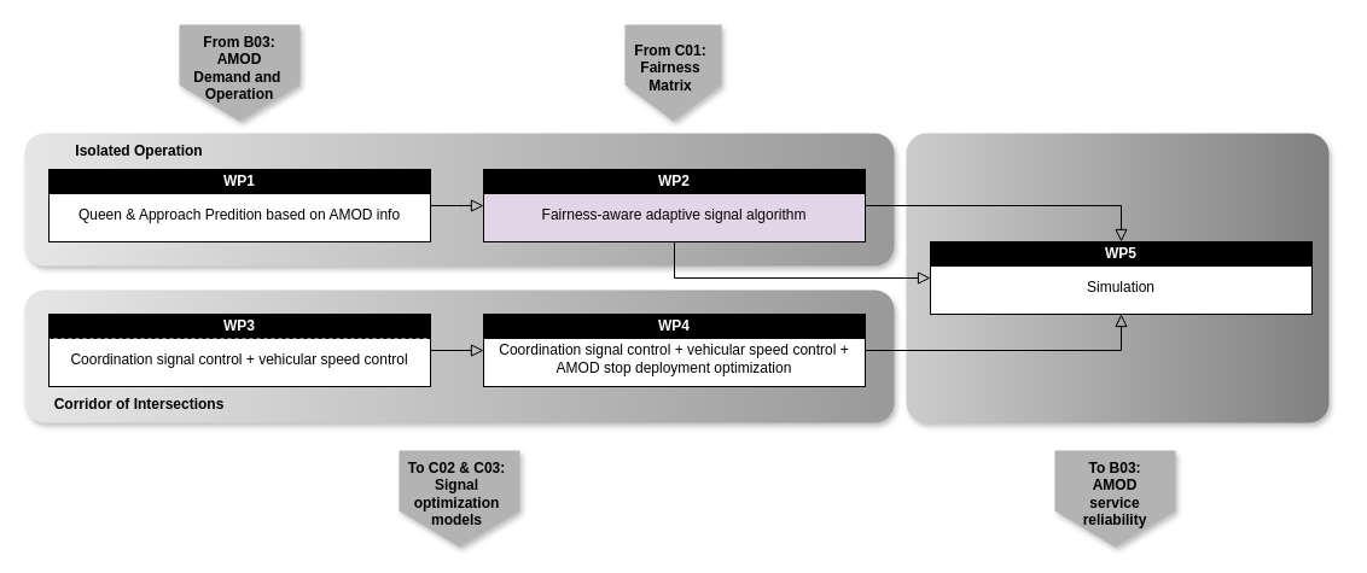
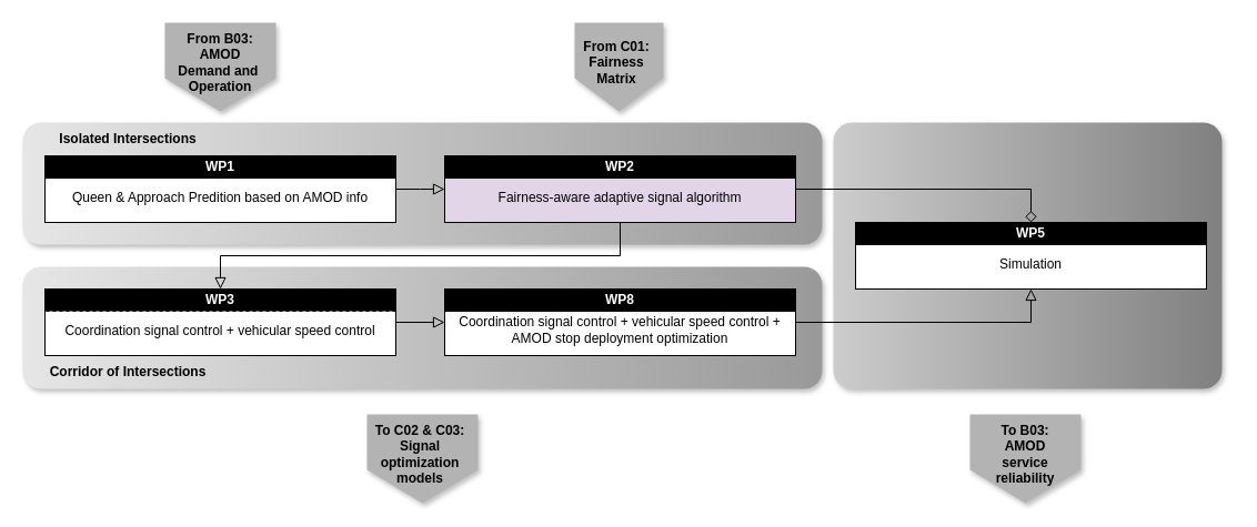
  <mxCell id="0" />
  <mxCell id="1" parent="0" />
  <mxCell id="2" value="" style="rounded=1;whiteSpace=wrap;html=1;fillStyle=hatch;fillColor=#CCCCCC;gradientColor=#808080;gradientDirection=east;strokeColor=none;arcSize=7;shadow=1;" vertex="1" parent="1"><mxGeometry x="750" y="110" width="350" height="240" as="geometry" /></mxCell>
  <mxCell id="3" value="" style="rounded=1;whiteSpace=wrap;html=1;fillStyle=hatch;fillColor=#E6E6E6;gradientColor=#999999;gradientDirection=east;strokeColor=none;shadow=1;" vertex="1" parent="1"><mxGeometry x="20" y="240" width="720" height="110" as="geometry" /></mxCell>
  <mxCell id="4" value="" style="rounded=1;whiteSpace=wrap;html=1;fillStyle=auto;fillColor=#E6E6E6;gradientColor=#999999;gradientDirection=east;dashed=1;strokeColor=none;shadow=1;" vertex="1" parent="1"><mxGeometry x="20" y="110" width="720" height="110" as="geometry" /></mxCell>
  <mxCell id="5" value="" style="group;dashed=1;rounded=0;" vertex="1" connectable="0" parent="1"><mxGeometry x="400" y="260" width="710" height="90" as="geometry" /></mxCell>
  <mxCell id="6" value="&lt;div&gt;&lt;/div&gt;&lt;div&gt;&lt;br&gt;&lt;/div&gt;&lt;div&gt;Coordination signal control + vehicular speed control + AMOD stop deployment optimization&lt;br&gt;&lt;/div&gt;" style="rounded=0;whiteSpace=wrap;html=1;" vertex="1" parent="5"><mxGeometry width="316" height="60" as="geometry" /></mxCell>
- <mxCell id="7" value="&lt;span style=&quot;font-family: Helvetica; font-size: 12px; font-style: normal; font-variant-ligatures: normal; font-variant-caps: normal; letter-spacing: normal; orphans: 2; text-indent: 0px; text-transform: none; widows: 2; word-spacing: 0px; -webkit-text-stroke-width: 0px; white-space: normal; text-decoration-thickness: initial; text-decoration-style: initial; text-decoration-color: initial; float: none; background-color: rgb(0, 0, 0); display: inline !important;&quot;&gt;&lt;font style=&quot;&quot; color=&quot;#ffffff&quot;&gt;&lt;b&gt;WP4&lt;/b&gt;&lt;/font&gt;&lt;/span&gt;" style="rounded=0;whiteSpace=wrap;html=1;align=center;verticalAlign=middle;fillColor=#000000;" vertex="1" parent="5"><mxGeometry width="316" height="20" as="geometry" /></mxCell>
+ <mxCell id="7" value="&lt;span style=&quot;font-family: Helvetica; font-size: 12px; font-style: normal; font-variant-ligatures: normal; font-variant-caps: normal; letter-spacing: normal; orphans: 2; text-indent: 0px; text-transform: none; widows: 2; word-spacing: 0px; -webkit-text-stroke-width: 0px; white-space: normal; text-decoration-thickness: initial; text-decoration-style: initial; text-decoration-color: initial; float: none; background-color: rgb(0, 0, 0); display: inline !important;&quot;&gt;&lt;font style=&quot;&quot; color=&quot;#ffffff&quot;&gt;&lt;b&gt;WP8&lt;/b&gt;&lt;/font&gt;&lt;/span&gt;" style="rounded=0;whiteSpace=wrap;html=1;align=center;verticalAlign=middle;fillColor=#000000;" vertex="1" parent="5"><mxGeometry width="316" height="20" as="geometry" /></mxCell>
  <mxCell id="8" value="&lt;b&gt;Corridor of Intersections&lt;/b&gt;" style="text;html=1;align=center;verticalAlign=middle;whiteSpace=wrap;rounded=0;" vertex="1" parent="5"><mxGeometry x="-360" y="60" width="150" height="30" as="geometry" /></mxCell>
  <mxCell id="9" value="" style="group;rounded=0;" vertex="1" connectable="0" parent="1"><mxGeometry x="40" y="260" width="316" height="60" as="geometry" /></mxCell>
  <mxCell id="10" value="&lt;div&gt;&lt;/div&gt;&lt;div&gt;&lt;br&gt;&lt;/div&gt;&lt;div&gt;Coordination signal control + vehicular speed control&lt;br&gt;&lt;/div&gt;" style="rounded=0;whiteSpace=wrap;html=1;" vertex="1" parent="9"><mxGeometry width="316" height="60" as="geometry" /></mxCell>
  <mxCell id="11" value="&lt;span style=&quot;font-family: Helvetica; font-size: 12px; font-style: normal; font-variant-ligatures: normal; font-variant-caps: normal; letter-spacing: normal; orphans: 2; text-indent: 0px; text-transform: none; widows: 2; word-spacing: 0px; -webkit-text-stroke-width: 0px; white-space: normal; text-decoration-thickness: initial; text-decoration-style: initial; text-decoration-color: initial; float: none; background-color: rgb(0, 0, 0); display: inline !important;&quot;&gt;&lt;font style=&quot;&quot; color=&quot;#ffffff&quot;&gt;&lt;b&gt;WP3&lt;/b&gt;&lt;/font&gt;&lt;/span&gt;" style="rounded=0;whiteSpace=wrap;html=1;align=center;verticalAlign=middle;fillColor=#000000;dashed=1;" vertex="1" parent="9"><mxGeometry width="316" height="20" as="geometry" /></mxCell>
  <mxCell id="12" value="" style="edgeStyle=orthogonalEdgeStyle;rounded=0;html=1;jettySize=auto;orthogonalLoop=1;fontSize=11;endArrow=block;endFill=0;endSize=8;strokeWidth=1;shadow=0;labelBackgroundColor=none;exitX=1;exitY=0.5;exitDx=0;exitDy=0;" parent="1" source="18" edge="1"><mxGeometry y="10" relative="1" as="geometry"><mxPoint as="offset" /><mxPoint x="356" y="170" as="sourcePoint" /><mxPoint x="400" y="170" as="targetPoint" /></mxGeometry></mxCell>
  <mxCell id="13" value="" style="edgeStyle=orthogonalEdgeStyle;rounded=0;html=1;jettySize=auto;orthogonalLoop=1;fontSize=11;endArrow=block;endFill=0;endSize=8;strokeWidth=1;shadow=0;labelBackgroundColor=none;exitX=1;exitY=0.5;exitDx=0;exitDy=0;entryX=0;entryY=0.5;entryDx=0;entryDy=0;" edge="1" parent="1" source="10" target="6"><mxGeometry y="10" relative="1" as="geometry"><mxPoint as="offset" /><mxPoint x="366" y="180" as="sourcePoint" /><mxPoint x="410" y="180" as="targetPoint" /></mxGeometry></mxCell>
  <mxCell id="14" value="" style="edgeStyle=orthogonalEdgeStyle;rounded=0;html=1;jettySize=auto;orthogonalLoop=1;fontSize=11;endArrow=block;endFill=0;endSize=8;strokeWidth=1;shadow=0;labelBackgroundColor=none;exitX=1;exitY=0.5;exitDx=0;exitDy=0;entryX=0.5;entryY=1;entryDx=0;entryDy=0;" edge="1" parent="1" source="6" target="31"><mxGeometry y="10" relative="1" as="geometry"><mxPoint as="offset" /><mxPoint x="726" y="180" as="sourcePoint" /><mxPoint x="780" y="230" as="targetPoint" /></mxGeometry></mxCell>
- <mxCell id="15" value="&lt;b&gt;Isolated Operation&lt;/b&gt;" style="text;html=1;align=center;verticalAlign=middle;whiteSpace=wrap;rounded=0;" vertex="1" parent="1"><mxGeometry x="40" y="110" width="150" height="30" as="geometry" /></mxCell>
- <mxCell id="16" value="" style="edgeStyle=orthogonalEdgeStyle;rounded=0;html=1;jettySize=auto;orthogonalLoop=1;fontSize=11;endArrow=block;endFill=0;endSize=8;strokeWidth=1;shadow=0;labelBackgroundColor=none;exitX=0.5;exitY=1;exitDx=0;exitDy=0;" edge="1" parent="1" source="28" target="31"><mxGeometry y="10" relative="1" as="geometry"><mxPoint as="offset" /><mxPoint x="726" y="180" as="sourcePoint" /><mxPoint x="938" y="210" as="targetPoint" /></mxGeometry></mxCell>
+ <mxCell id="15" value="&lt;b&gt;Isolated Intersections&lt;/b&gt;" style="text;html=1;align=center;verticalAlign=middle;whiteSpace=wrap;rounded=0;" vertex="1" parent="1"><mxGeometry x="40" y="110" width="150" height="30" as="geometry" /></mxCell>
+ <mxCell id="16" value="" style="edgeStyle=orthogonalEdgeStyle;rounded=0;html=1;jettySize=auto;orthogonalLoop=1;fontSize=11;endArrow=block;endFill=0;endSize=8;strokeWidth=1;shadow=0;labelBackgroundColor=none;exitX=0.5;exitY=1;exitDx=0;exitDy=0;entryX=0.5;entryY=0;entryDx=0;entryDy=0;" edge="1" parent="1" source="28" target="11"><mxGeometry y="10" relative="1" as="geometry"><mxPoint as="offset" /><mxPoint x="726" y="180" as="sourcePoint" /><mxPoint x="938" y="210" as="targetPoint" /></mxGeometry></mxCell>
  <mxCell id="17" value="" style="group;shadow=1;rounded=0;" vertex="1" connectable="0" parent="1"><mxGeometry x="40" y="140" width="316" height="60" as="geometry" /></mxCell>
  <mxCell id="18" value="&lt;div&gt;&lt;br&gt;&lt;/div&gt;&lt;div&gt;Queen &amp;amp; Approach Predition based on AMOD info&lt;/div&gt;" style="rounded=0;whiteSpace=wrap;html=1;" parent="17" vertex="1"><mxGeometry width="316" height="60" as="geometry" /></mxCell>
  <mxCell id="19" value="&lt;span style=&quot;font-family: Helvetica; font-size: 12px; font-style: normal; font-variant-ligatures: normal; font-variant-caps: normal; letter-spacing: normal; orphans: 2; text-indent: 0px; text-transform: none; widows: 2; word-spacing: 0px; -webkit-text-stroke-width: 0px; white-space: normal; text-decoration-thickness: initial; text-decoration-style: initial; text-decoration-color: initial; float: none; background-color: rgb(0, 0, 0); display: inline !important;&quot;&gt;&lt;font style=&quot;&quot; color=&quot;#ffffff&quot;&gt;&lt;b&gt;WP1&lt;/b&gt;&lt;/font&gt;&lt;/span&gt;" style="rounded=0;whiteSpace=wrap;html=1;align=center;verticalAlign=middle;fillColor=#000000;" vertex="1" parent="17"><mxGeometry width="316" height="20" as="geometry" /></mxCell>
  <mxCell id="20" value="" style="shape=offPageConnector;whiteSpace=wrap;html=1;rounded=0;fillColor=#B3B3B3;strokeColor=none;shadow=1;" vertex="1" parent="1"><mxGeometry x="148" y="20" width="100" height="80" as="geometry" /></mxCell>
  <mxCell id="21" value="From B03:&lt;div&gt;AMOD Demand and&amp;nbsp; Operation&lt;/div&gt;" style="text;html=1;align=center;verticalAlign=middle;whiteSpace=wrap;rounded=0;fontStyle=1;" vertex="1" parent="1"><mxGeometry x="158" y="38.5" width="80" height="35" as="geometry" /></mxCell>
  <mxCell id="22" value="" style="shape=offPageConnector;whiteSpace=wrap;html=1;rounded=0;fillColor=#B3B3B3;strokeColor=none;shadow=1;" vertex="1" parent="1"><mxGeometry x="517" y="20" width="80" height="80" as="geometry" /></mxCell>
  <mxCell id="23" value="From C01:&lt;div&gt;Fairness&lt;/div&gt;&lt;div&gt;Matrix&lt;/div&gt;" style="text;html=1;align=center;verticalAlign=middle;whiteSpace=wrap;rounded=0;fontStyle=1;" vertex="1" parent="1"><mxGeometry x="523" y="38.5" width="64" height="35" as="geometry" /></mxCell>
  <mxCell id="24" value="" style="shape=offPageConnector;whiteSpace=wrap;html=1;rounded=0;fillColor=#B3B3B3;strokeColor=none;shadow=1;" vertex="1" parent="1"><mxGeometry x="873" y="373" width="100" height="80" as="geometry" /></mxCell>
  <mxCell id="25" value="To B03:&lt;div&gt;AMOD service reliability&lt;/div&gt;" style="text;html=1;align=center;verticalAlign=middle;whiteSpace=wrap;rounded=0;fontStyle=1;" vertex="1" parent="1"><mxGeometry x="883" y="391.5" width="80" height="35" as="geometry" /></mxCell>
  <mxCell id="26" value="" style="shape=offPageConnector;whiteSpace=wrap;html=1;rounded=0;fillColor=#B3B3B3;strokeColor=none;shadow=1;" vertex="1" parent="1"><mxGeometry x="330" y="373" width="100" height="80" as="geometry" /></mxCell>
  <mxCell id="27" value="To C02 &amp;amp; C03:&lt;div&gt;Signal optimization models&lt;/div&gt;" style="text;html=1;align=center;verticalAlign=middle;whiteSpace=wrap;rounded=0;fontStyle=1;" vertex="1" parent="1"><mxGeometry x="336" y="391.5" width="84" height="35" as="geometry" /></mxCell>
  <mxCell id="28" value="&lt;div&gt;&lt;br&gt;&lt;/div&gt;Fairness-aware adaptive signal algorithm" style="rounded=0;whiteSpace=wrap;html=1;fillColor=#e1d5e7;" vertex="1" parent="1"><mxGeometry x="400" y="140" width="316" height="60" as="geometry" /></mxCell>
  <mxCell id="29" value="&lt;span style=&quot;font-family: Helvetica; font-size: 12px; font-style: normal; font-variant-ligatures: normal; font-variant-caps: normal; letter-spacing: normal; orphans: 2; text-indent: 0px; text-transform: none; widows: 2; word-spacing: 0px; -webkit-text-stroke-width: 0px; white-space: normal; text-decoration-thickness: initial; text-decoration-style: initial; text-decoration-color: initial; float: none; background-color: rgb(0, 0, 0); display: inline !important;&quot;&gt;&lt;font style=&quot;&quot; color=&quot;#ffffff&quot;&gt;&lt;b&gt;WP2&lt;/b&gt;&lt;/font&gt;&lt;/span&gt;" style="rounded=0;whiteSpace=wrap;html=1;align=center;verticalAlign=middle;fillColor=#000000;" vertex="1" parent="1"><mxGeometry x="400" y="140" width="316" height="20" as="geometry" /></mxCell>
  <mxCell id="30" value="" style="group;rounded=0;" vertex="1" connectable="0" parent="1"><mxGeometry x="770" y="200" width="316" height="60" as="geometry" /></mxCell>
  <mxCell id="31" value="&lt;div&gt;&lt;/div&gt;&lt;div&gt;&lt;br&gt;&lt;/div&gt;&lt;div&gt;Simulation&lt;/div&gt;" style="rounded=0;whiteSpace=wrap;html=1;" vertex="1" parent="30"><mxGeometry width="316" height="60" as="geometry" /></mxCell>
  <mxCell id="32" value="&lt;span style=&quot;font-family: Helvetica; font-size: 12px; font-style: normal; font-variant-ligatures: normal; font-variant-caps: normal; letter-spacing: normal; orphans: 2; text-indent: 0px; text-transform: none; widows: 2; word-spacing: 0px; -webkit-text-stroke-width: 0px; white-space: normal; text-decoration-thickness: initial; text-decoration-style: initial; text-decoration-color: initial; float: none; background-color: rgb(0, 0, 0); display: inline !important;&quot;&gt;&lt;font style=&quot;&quot; color=&quot;#ffffff&quot;&gt;&lt;b&gt;WP5&lt;/b&gt;&lt;/font&gt;&lt;/span&gt;" style="rounded=0;whiteSpace=wrap;html=1;align=center;verticalAlign=middle;fillColor=#000000;" vertex="1" parent="30"><mxGeometry width="316" height="20" as="geometry" /></mxCell>
- <mxCell id="33" value="" style="edgeStyle=orthogonalEdgeStyle;rounded=0;html=1;jettySize=auto;orthogonalLoop=1;fontSize=11;endArrow=block;endFill=0;endSize=8;strokeWidth=1;shadow=0;labelBackgroundColor=none;exitX=1;exitY=0.5;exitDx=0;exitDy=0;entryX=0.5;entryY=0;entryDx=0;entryDy=0;" edge="1" parent="1" source="28" target="32"><mxGeometry y="10" relative="1" as="geometry"><mxPoint as="offset" /><mxPoint x="366" y="180" as="sourcePoint" /><mxPoint x="410" y="180" as="targetPoint" /></mxGeometry></mxCell>
+ <mxCell id="33" value="" style="edgeStyle=orthogonalEdgeStyle;rounded=0;html=1;jettySize=auto;orthogonalLoop=1;fontSize=11;endArrow=diamond;endFill=0;endSize=8;strokeWidth=1;shadow=0;labelBackgroundColor=none;exitX=1;exitY=0.5;exitDx=0;exitDy=0;entryX=0.5;entryY=0;entryDx=0;entryDy=0;" edge="1" parent="1" source="28" target="32"><mxGeometry y="10" relative="1" as="geometry"><mxPoint as="offset" /><mxPoint x="366" y="180" as="sourcePoint" /><mxPoint x="410" y="180" as="targetPoint" /></mxGeometry></mxCell>
